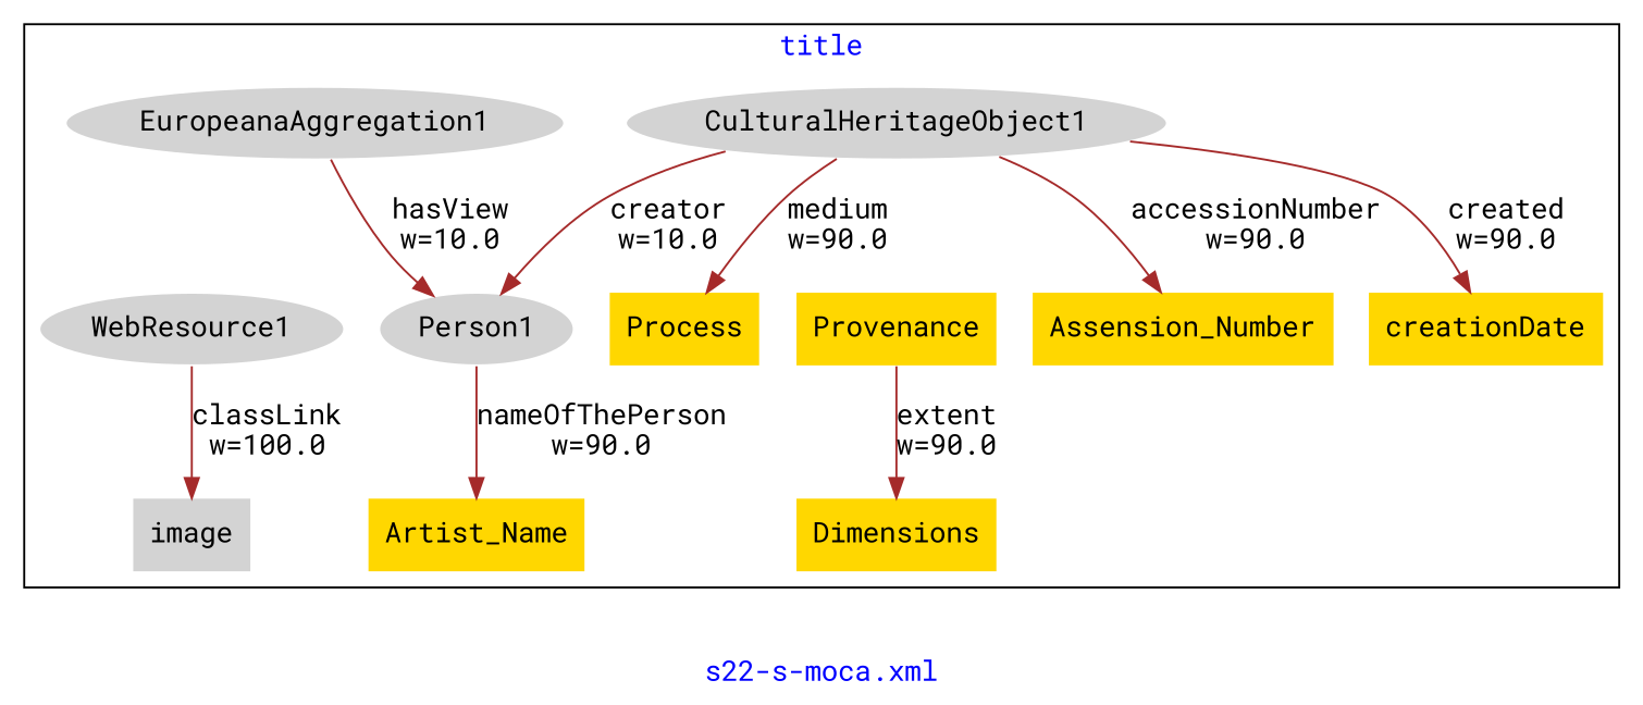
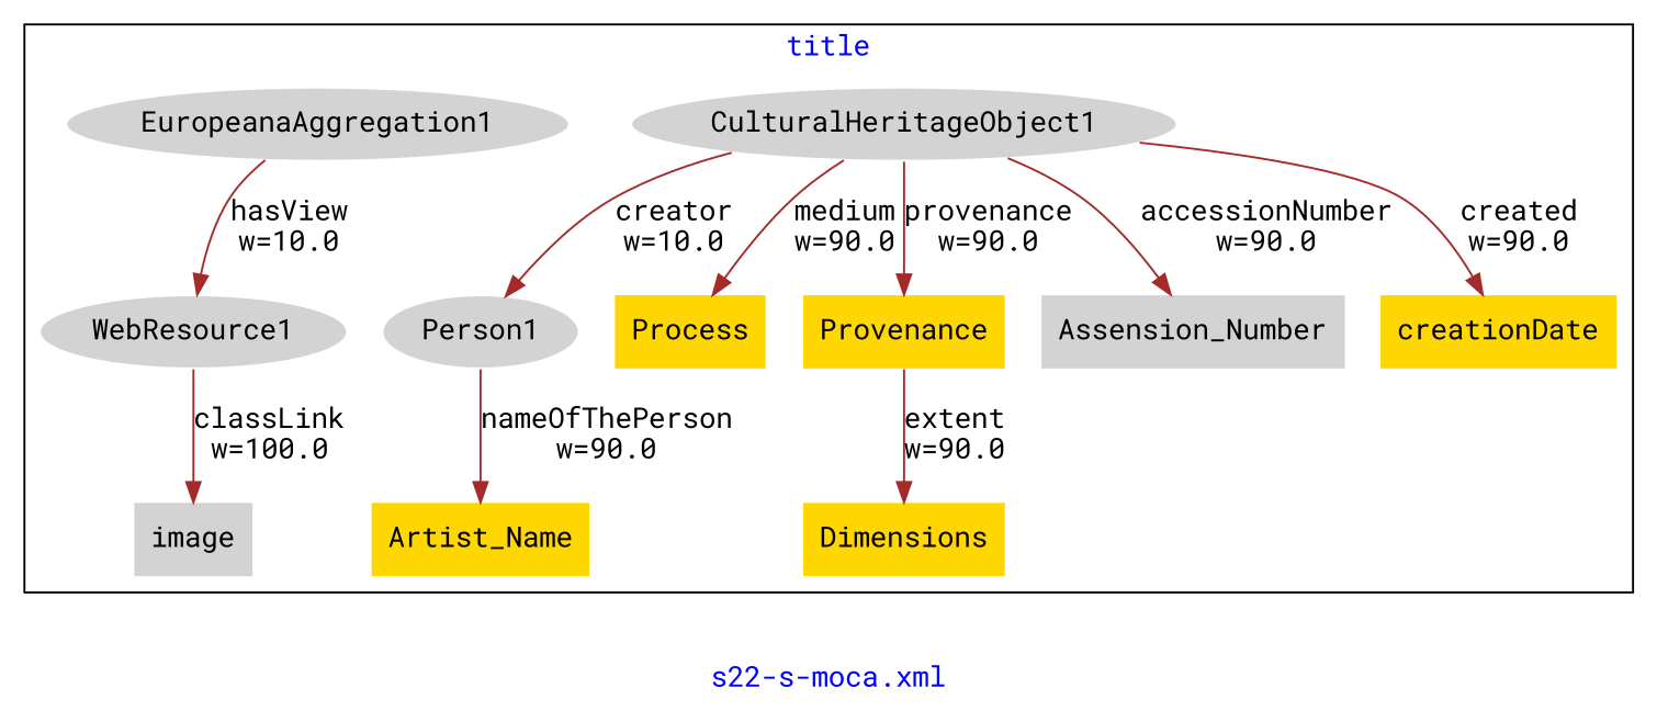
  digraph {
    fontcolor=blue
    fontname="Roboto Mono"
    label="s22-s-moca.xml"
    remincross=true
    node [fillcolor=gold fontname="Roboto Mono" style=filled shape=plaintext]
    edge [color=brown fontcolor=black fontname="Roboto Mono"]
    n1 [color=white fillcolor=lightgray label="CulturalHeritageObject1\n" shape=""]
    n2 [label="creationDate\n"]
    n3 [color=white fillcolor=lightgray label="Person1\n" shape=""]
    n4 [label="Dimensions\n"]
    n5 [label="Process\n"]
    n6 [label="Provenance\n"]
-   n7 [label="Assension_Number\n"]
+   n7 [fillcolor=lightgray label="Assension_Number\n"]
    n8 [label="Artist_Name\n"]
    n9 [color=white fillcolor=lightgray label="EuropeanaAggregation1\n" shape=""]
    n10 [color=white fillcolor=lightgray label="WebResource1\n" shape=""]
    n11 [fillcolor=lightgray label="image\n"]
    subgraph cluster_1 {
      label=title
      n1
      n2
      n3
      n4
      n5
      n6
      n7
      n8
      n9
      n10
      n11
    }
    n1 -> n2 [label="created\nw=90.0"]
    n1 -> n3 [label="creator\nw=10.0"]
    n1 -> n5 [label="medium\nw=90.0"]
+   n1 -> n6 [label="provenance\nw=90.0"]
    n1 -> n7 [label="accessionNumber\nw=90.0"]
    n3 -> n8 [label="nameOfThePerson\nw=90.0"]
    n6 -> n4 [label="extent\nw=90.0"]
-   n9 -> n3 [label="hasView\nw=10.0"]
+   n9 -> n10 [label="hasView\nw=10.0"]
    n10 -> n11 [label="classLink\nw=100.0"]
  }
